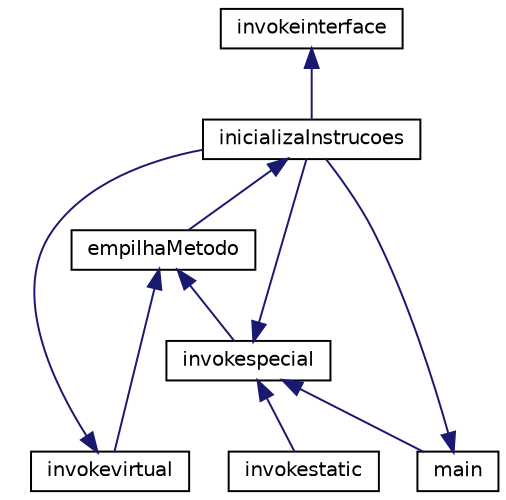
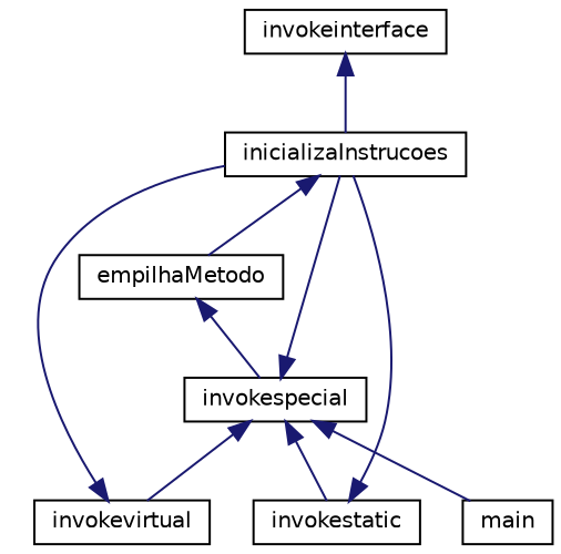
  digraph {
    rankdir=TB
    node [color=black fillcolor=white fontname=Helvetica fontsize=10 shape=record style=filled]
    edge [color=midnightblue dir=back fontname=Helvetica fontsize=10 labelfontname=Helvetica labelfontsize=10 style=solid]
    n1 [height=0.2 label=inicializaInstrucoes width=0.4]
    n2 [height=0.2 label=empilhaMetodo width=0.4]
    n3 [height=0.2 label=invokevirtual width=0.4]
    n4 [height=0.2 label=invokespecial width=0.4]
    n5 [height=0.2 label=invokestatic width=0.4]
    n6 [height=0.2 label=main width=0.4]
    n7 [height=0.2 label=invokeinterface width=0.4]
    n1 -> n2
-   n2 -> n3
+   n4 -> n3
    n2 -> n4
    n3 -> n1
    n4 -> n1
    n4 -> n5
    n4 -> n6
-   n6 -> n1
+   n5 -> n1
    n7 -> n1
  }
